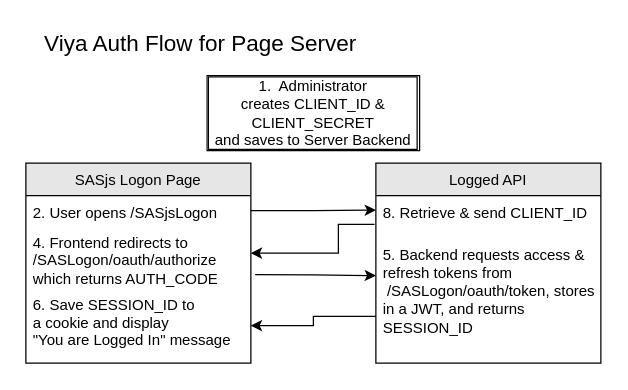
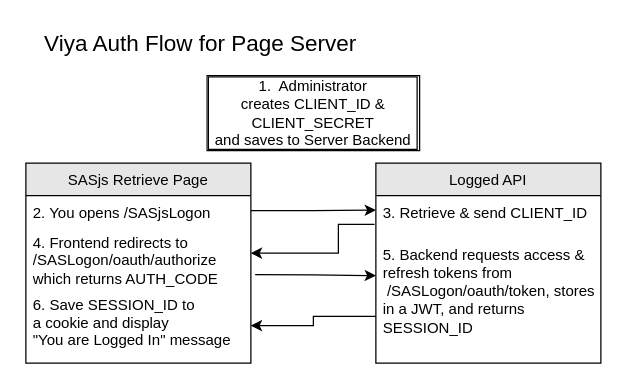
  <mxCell id="0" />
  <mxCell id="1" parent="0" />
- <mxCell id="2" value="SASjs Logon Page" style="swimlane;fontStyle=0;childLayout=stackLayout;horizontal=1;startSize=26;horizontalStack=0;resizeParent=1;resizeParentMax=0;resizeLast=0;collapsible=1;marginBottom=0;strokeColor=#000000;fillColor=#E6E6E6;color:#000000;fontColor=#000000;" vertex="1" parent="1"><mxGeometry x="20" y="130" width="180" height="160" as="geometry" /></mxCell>
- <mxCell id="3" value="2. User opens /SASjsLogon" style="text;strokeColor=none;fillColor=none;align=left;verticalAlign=top;spacingLeft=4;spacingRight=4;overflow=hidden;rotatable=0;points=[[0,0.5],[1,0.5]];portConstraint=eastwest;fontColor=#000000;whiteSpace=wrap;" vertex="1" parent="2"><mxGeometry y="26" width="180" height="24" as="geometry" /></mxCell>
+ <mxCell id="2" value="SASjs Retrieve Page" style="swimlane;fontStyle=0;childLayout=stackLayout;horizontal=1;startSize=26;horizontalStack=0;resizeParent=1;resizeParentMax=0;resizeLast=0;collapsible=1;marginBottom=0;strokeColor=#000000;fillColor=#E6E6E6;color:#000000;fontColor=#000000;" vertex="1" parent="1"><mxGeometry x="20" y="130" width="180" height="160" as="geometry" /></mxCell>
+ <mxCell id="3" value="2. You opens /SASjsLogon" style="text;strokeColor=none;fillColor=none;align=left;verticalAlign=top;spacingLeft=4;spacingRight=4;overflow=hidden;rotatable=0;points=[[0,0.5],[1,0.5]];portConstraint=eastwest;fontColor=#000000;whiteSpace=wrap;" vertex="1" parent="2"><mxGeometry y="26" width="180" height="24" as="geometry" /></mxCell>
  <mxCell id="4" value="4. Frontend redirects to  &#10;/SASLogon/oauth/authorize which returns AUTH_CODE" style="text;strokeColor=none;fillColor=none;align=left;verticalAlign=top;spacingLeft=4;spacingRight=4;overflow=hidden;rotatable=0;points=[[0,0.5],[1,0.5]];portConstraint=eastwest;fontColor=#000000;whiteSpace=wrap;" vertex="1" parent="2"><mxGeometry y="50" width="180" height="50" as="geometry" /></mxCell>
  <mxCell id="5" value="6. Save SESSION_ID to&#10;a cookie and display &#10;&quot;You are Logged In&quot; message" style="text;strokeColor=none;fillColor=none;align=left;verticalAlign=top;spacingLeft=4;spacingRight=4;overflow=hidden;rotatable=0;points=[[0,0.5],[1,0.5]];portConstraint=eastwest;fontColor=#000000;" vertex="1" parent="2"><mxGeometry y="100" width="180" height="60" as="geometry" /></mxCell>
  <mxCell id="6" style="edgeStyle=orthogonalEdgeStyle;rounded=0;orthogonalLoop=1;jettySize=auto;html=1;exitX=1;exitY=0.5;exitDx=0;exitDy=0;labelBackgroundColor=none;fontSize=10;fontColor=#000000;strokeColor=#000000;fillColor=#000000;" edge="1" parent="2" source="4" target="4"><mxGeometry relative="1" as="geometry" /></mxCell>
  <mxCell id="7" value="Logged API" style="swimlane;fontStyle=0;childLayout=stackLayout;horizontal=1;startSize=26;horizontalStack=0;resizeParent=1;resizeParentMax=0;resizeLast=0;collapsible=1;marginBottom=0;fontColor=#000000;fillColor=#E6E6E6;strokeColor=#000000;" vertex="1" parent="1"><mxGeometry x="300" y="130" width="180" height="160" as="geometry" /></mxCell>
- <mxCell id="8" value="8. Retrieve &amp; send CLIENT_ID" style="text;strokeColor=none;fillColor=none;align=left;verticalAlign=top;spacingLeft=4;spacingRight=4;overflow=hidden;rotatable=0;points=[[0,0.5],[1,0.5]];portConstraint=eastwest;fontColor=#000000;" vertex="1" parent="7"><mxGeometry y="26" width="180" height="34" as="geometry" /></mxCell>
+ <mxCell id="8" value="3. Retrieve &amp; send CLIENT_ID" style="text;strokeColor=none;fillColor=none;align=left;verticalAlign=top;spacingLeft=4;spacingRight=4;overflow=hidden;rotatable=0;points=[[0,0.5],[1,0.5]];portConstraint=eastwest;fontColor=#000000;" vertex="1" parent="7"><mxGeometry y="26" width="180" height="34" as="geometry" /></mxCell>
  <mxCell id="9" value="5. Backend requests access &amp; refresh tokens from&#10; /SASLogon/oauth/token, stores in a JWT, and returns SESSION_ID&#10;" style="text;strokeColor=none;fillColor=none;align=left;verticalAlign=top;spacingLeft=4;spacingRight=4;overflow=hidden;rotatable=0;points=[[0,0.5],[1,0.5]];portConstraint=eastwest;fontColor=#000000;whiteSpace=wrap;" vertex="1" parent="7"><mxGeometry y="60" width="180" height="100" as="geometry" /></mxCell>
  <mxCell id="10" value="" style="edgeStyle=orthogonalEdgeStyle;rounded=0;orthogonalLoop=1;jettySize=auto;html=1;exitX=1;exitY=0.5;exitDx=0;exitDy=0;entryX=0;entryY=0.341;entryDx=0;entryDy=0;fontColor=#000000;labelBackgroundColor=none;labelBorderColor=none;strokeColor=#000000;entryPerimeter=0;" edge="1" parent="1" source="3" target="8"><mxGeometry x="-0.123" y="-9" relative="1" as="geometry"><mxPoint x="9" y="-9" as="offset" /></mxGeometry></mxCell>
  <mxCell id="11" style="edgeStyle=orthogonalEdgeStyle;rounded=0;orthogonalLoop=1;jettySize=auto;html=1;fillColor=#000000;strokeColor=#000000;exitX=-0.006;exitY=0.677;exitDx=0;exitDy=0;exitPerimeter=0;" edge="1" parent="1" source="8" target="4"><mxGeometry relative="1" as="geometry"><Array as="points"><mxPoint x="270" y="179" /><mxPoint x="270" y="202" /></Array></mxGeometry></mxCell>
  <mxCell id="12" value="&lt;span&gt;1.&amp;nbsp; Administrator creates&amp;nbsp;CLIENT_ID &amp;amp; CLIENT_SECRET&lt;/span&gt;&lt;br&gt;&lt;span&gt;and saves to Server Backend&lt;/span&gt;" style="rounded=0;whiteSpace=wrap;html=1;fontColor=#000000;labelBackgroundColor=#ffffff;labelBorderColor=#000000;" vertex="1" parent="1"><mxGeometry x="165" y="60" width="170" height="60" as="geometry" /></mxCell>
  <mxCell id="13" value="&lt;font style=&quot;font-size: 18px&quot;&gt;Viya Auth Flow for Page Server&lt;/font&gt;" style="text;html=1;strokeColor=none;fillColor=none;align=center;verticalAlign=middle;whiteSpace=wrap;rounded=0;fontColor=#000000;" vertex="1" parent="1"><mxGeometry x="20" y="20" width="280" height="30" as="geometry" /></mxCell>
  <mxCell id="14" style="edgeStyle=orthogonalEdgeStyle;rounded=0;orthogonalLoop=1;jettySize=auto;html=1;exitX=0;exitY=0.625;exitDx=0;exitDy=0;labelBackgroundColor=none;fontSize=10;fontColor=#000000;strokeColor=#000000;fillColor=#000000;exitPerimeter=0;entryX=1;entryY=0.5;entryDx=0;entryDy=0;" edge="1" parent="1" source="9" target="5"><mxGeometry relative="1" as="geometry"><mxPoint x="204" y="270" as="targetPoint" /></mxGeometry></mxCell>
  <mxCell id="15" style="edgeStyle=orthogonalEdgeStyle;rounded=0;orthogonalLoop=1;jettySize=auto;html=1;exitX=1.019;exitY=0.785;exitDx=0;exitDy=0;entryX=0;entryY=0.3;entryDx=0;entryDy=0;entryPerimeter=0;labelBackgroundColor=none;fontSize=10;fontColor=#000000;strokeColor=#000000;fillColor=#000000;exitPerimeter=0;" edge="1" parent="1" source="4" target="9"><mxGeometry relative="1" as="geometry" /></mxCell>
